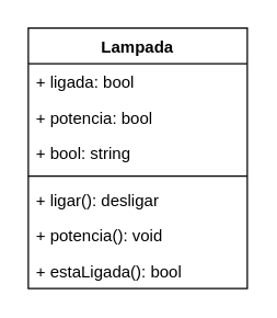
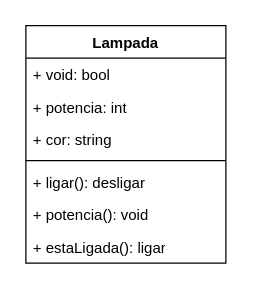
  <mxCell id="0" />
  <mxCell id="1" parent="0" />
  <mxCell id="2" value="Lampada" style="swimlane;fontStyle=1;align=center;verticalAlign=top;childLayout=stackLayout;horizontal=1;startSize=26;horizontalStack=0;resizeParent=1;resizeParentMax=0;resizeLast=0;collapsible=1;marginBottom=0;whiteSpace=wrap;html=1;" vertex="1" parent="1"><mxGeometry x="20" y="20" width="160" height="190" as="geometry" /></mxCell>
- <mxCell id="3" value="+ ligada: bool" style="text;strokeColor=none;fillColor=none;align=left;verticalAlign=top;spacingLeft=4;spacingRight=4;overflow=hidden;rotatable=0;points=[[0,0.5],[1,0.5]];portConstraint=eastwest;whiteSpace=wrap;html=1;" vertex="1" parent="2"><mxGeometry y="26" width="160" height="26" as="geometry" /></mxCell>
- <mxCell id="4" value="+ potencia: bool" style="text;strokeColor=none;fillColor=none;align=left;verticalAlign=top;spacingLeft=4;spacingRight=4;overflow=hidden;rotatable=0;points=[[0,0.5],[1,0.5]];portConstraint=eastwest;whiteSpace=wrap;html=1;" vertex="1" parent="2"><mxGeometry y="52" width="160" height="26" as="geometry" /></mxCell>
- <mxCell id="5" value="+ bool: string" style="text;strokeColor=none;fillColor=none;align=left;verticalAlign=top;spacingLeft=4;spacingRight=4;overflow=hidden;rotatable=0;points=[[0,0.5],[1,0.5]];portConstraint=eastwest;whiteSpace=wrap;html=1;" vertex="1" parent="2"><mxGeometry y="78" width="160" height="26" as="geometry" /></mxCell>
+ <mxCell id="3" value="+ void: bool" style="text;strokeColor=none;fillColor=none;align=left;verticalAlign=top;spacingLeft=4;spacingRight=4;overflow=hidden;rotatable=0;points=[[0,0.5],[1,0.5]];portConstraint=eastwest;whiteSpace=wrap;html=1;" vertex="1" parent="2"><mxGeometry y="26" width="160" height="26" as="geometry" /></mxCell>
+ <mxCell id="4" value="+ potencia: int" style="text;strokeColor=none;fillColor=none;align=left;verticalAlign=top;spacingLeft=4;spacingRight=4;overflow=hidden;rotatable=0;points=[[0,0.5],[1,0.5]];portConstraint=eastwest;whiteSpace=wrap;html=1;" vertex="1" parent="2"><mxGeometry y="52" width="160" height="26" as="geometry" /></mxCell>
+ <mxCell id="5" value="+ cor: string" style="text;strokeColor=none;fillColor=none;align=left;verticalAlign=top;spacingLeft=4;spacingRight=4;overflow=hidden;rotatable=0;points=[[0,0.5],[1,0.5]];portConstraint=eastwest;whiteSpace=wrap;html=1;" vertex="1" parent="2"><mxGeometry y="78" width="160" height="26" as="geometry" /></mxCell>
  <mxCell id="6" value="" style="line;strokeWidth=1;fillColor=none;align=left;verticalAlign=middle;spacingTop=-1;spacingLeft=3;spacingRight=3;rotatable=0;labelPosition=right;points=[];portConstraint=eastwest;strokeColor=inherit;" vertex="1" parent="2"><mxGeometry y="104" width="160" height="8" as="geometry" /></mxCell>
  <mxCell id="7" value="+ ligar(): desligar" style="text;strokeColor=none;fillColor=none;align=left;verticalAlign=top;spacingLeft=4;spacingRight=4;overflow=hidden;rotatable=0;points=[[0,0.5],[1,0.5]];portConstraint=eastwest;whiteSpace=wrap;html=1;" vertex="1" parent="2"><mxGeometry y="112" width="160" height="26" as="geometry" /></mxCell>
  <mxCell id="8" value="+ potencia(): void" style="text;strokeColor=none;fillColor=none;align=left;verticalAlign=top;spacingLeft=4;spacingRight=4;overflow=hidden;rotatable=0;points=[[0,0.5],[1,0.5]];portConstraint=eastwest;whiteSpace=wrap;html=1;" vertex="1" parent="2"><mxGeometry y="138" width="160" height="26" as="geometry" /></mxCell>
- <mxCell id="9" value="+ estaLigada(): bool" style="text;strokeColor=none;fillColor=none;align=left;verticalAlign=top;spacingLeft=4;spacingRight=4;overflow=hidden;rotatable=0;points=[[0,0.5],[1,0.5]];portConstraint=eastwest;whiteSpace=wrap;html=1;" vertex="1" parent="2"><mxGeometry y="164" width="160" height="26" as="geometry" /></mxCell>
+ <mxCell id="9" value="+ estaLigada(): ligar" style="text;strokeColor=none;fillColor=none;align=left;verticalAlign=top;spacingLeft=4;spacingRight=4;overflow=hidden;rotatable=0;points=[[0,0.5],[1,0.5]];portConstraint=eastwest;whiteSpace=wrap;html=1;" vertex="1" parent="2"><mxGeometry y="164" width="160" height="26" as="geometry" /></mxCell>
